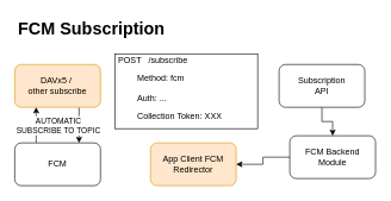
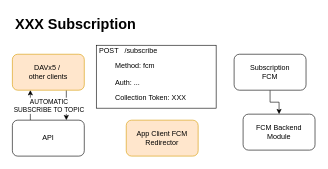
  <mxCell id="0" />
  <mxCell id="1" parent="0" />
- <mxCell id="2" value="&lt;h1&gt;FCM Subscription&lt;br&gt;&lt;/h1&gt;" style="text;html=1;strokeColor=none;fillColor=none;spacing=5;spacingTop=-20;whiteSpace=wrap;overflow=hidden;rounded=0;" vertex="1" parent="1"><mxGeometry x="20" y="20" width="310" height="40" as="geometry" /></mxCell>
+ <mxCell id="2" value="&lt;h1&gt;XXX Subscription&lt;br&gt;&lt;/h1&gt;" style="text;html=1;strokeColor=none;fillColor=none;spacing=5;spacingTop=-20;whiteSpace=wrap;overflow=hidden;rounded=0;" vertex="1" parent="1"><mxGeometry x="20" y="20" width="310" height="40" as="geometry" /></mxCell>
  <mxCell id="3" value="App Client FCM&lt;br&gt;Redirector" style="rounded=1;whiteSpace=wrap;html=1;fillColor=#ffe6cc;strokeColor=#d79b00;" vertex="1" parent="1"><mxGeometry x="210" y="200" width="120" height="60" as="geometry" /></mxCell>
  <mxCell id="4" style="edgeStyle=orthogonalEdgeStyle;rounded=0;orthogonalLoop=1;jettySize=auto;html=1;exitX=0.5;exitY=1;exitDx=0;exitDy=0;entryX=0.5;entryY=0;entryDx=0;entryDy=0;" edge="1" parent="1" source="5" target="10"><mxGeometry relative="1" as="geometry" /></mxCell>
- <mxCell id="5" value="Subscription&lt;br&gt;API" style="rounded=1;whiteSpace=wrap;html=1;" vertex="1" parent="1"><mxGeometry x="390" y="90" width="120" height="60" as="geometry" /></mxCell>
+ <mxCell id="5" value="Subscription&lt;br&gt;FCM" style="rounded=1;whiteSpace=wrap;html=1;" vertex="1" parent="1"><mxGeometry x="390" y="90" width="120" height="60" as="geometry" /></mxCell>
  <mxCell id="6" style="edgeStyle=orthogonalEdgeStyle;rounded=0;orthogonalLoop=1;jettySize=auto;html=1;exitX=0.75;exitY=1;exitDx=0;exitDy=0;entryX=0.75;entryY=0;entryDx=0;entryDy=0;" edge="1" parent="1" source="7" target="14"><mxGeometry relative="1" as="geometry" /></mxCell>
- <mxCell id="7" value="&lt;div&gt;DAVx5 /&amp;nbsp;&lt;/div&gt;&lt;div&gt;other subscribe&lt;/div&gt;" style="rounded=1;whiteSpace=wrap;html=1;fillColor=#ffe6cc;strokeColor=#d79b00;" vertex="1" parent="1"><mxGeometry x="20" y="90" width="120" height="60" as="geometry" /></mxCell>
+ <mxCell id="7" value="&lt;div&gt;DAVx5 /&amp;nbsp;&lt;/div&gt;&lt;div&gt;other clients&lt;/div&gt;" style="rounded=1;whiteSpace=wrap;html=1;fillColor=#ffe6cc;strokeColor=#d79b00;" vertex="1" parent="1"><mxGeometry x="20" y="90" width="120" height="60" as="geometry" /></mxCell>
  <mxCell id="8" value="&lt;p&gt;POST &amp;nbsp; /subscribe&amp;nbsp;&lt;/p&gt;&lt;p&gt;&lt;span style=&quot;white-space: pre;&quot;&gt;&#09;&lt;/span&gt;Method: fcm &lt;br&gt;&lt;/p&gt;&lt;p&gt;&lt;span style=&quot;white-space: pre;&quot;&gt;&#09;&lt;/span&gt;Auth: ...&lt;/p&gt;&lt;p&gt;&lt;span style=&quot;white-space: pre;&quot;&gt;&#09;Collection Token&lt;/span&gt;: XXX&lt;/p&gt;" style="text;html=1;strokeColor=default;fillColor=default;spacing=5;spacingTop=-20;whiteSpace=wrap;overflow=hidden;rounded=0;" vertex="1" parent="1"><mxGeometry x="160" y="75" width="200" height="105" as="geometry" /></mxCell>
- <mxCell id="9" style="edgeStyle=orthogonalEdgeStyle;rounded=0;orthogonalLoop=1;jettySize=auto;html=1;exitX=0;exitY=0.5;exitDx=0;exitDy=0;entryX=1;entryY=0.5;entryDx=0;entryDy=0;" edge="1" parent="1" source="10" target="3"><mxGeometry relative="1" as="geometry" /></mxCell>
  <mxCell id="10" value="&lt;div&gt;FCM Backend&lt;/div&gt;&lt;div&gt;Module&lt;/div&gt;" style="rounded=1;whiteSpace=wrap;html=1;" vertex="1" parent="1"><mxGeometry x="405" y="190" width="120" height="60" as="geometry" /></mxCell>
  <mxCell id="11" style="edgeStyle=orthogonalEdgeStyle;rounded=0;orthogonalLoop=1;jettySize=auto;html=1;exitX=0.25;exitY=0;exitDx=0;exitDy=0;entryX=0.25;entryY=1;entryDx=0;entryDy=0;" edge="1" parent="1" source="14" target="7"><mxGeometry relative="1" as="geometry" /></mxCell>
  <mxCell id="12" value="Text" style="edgeLabel;html=1;align=center;verticalAlign=middle;resizable=0;points=[];" vertex="1" connectable="0" parent="11"><mxGeometry x="0.009" y="-1" relative="1" as="geometry"><mxPoint as="offset" /></mxGeometry></mxCell>
  <mxCell id="13" value="AUTOMATIC&lt;br&gt;&lt;div&gt;SUBSCRIBE TO TOPIC&lt;/div&gt;" style="edgeLabel;html=1;align=center;verticalAlign=middle;resizable=0;points=[];" vertex="1" connectable="0" parent="11"><mxGeometry x="0.009" y="-5" relative="1" as="geometry"><mxPoint x="25" as="offset" /></mxGeometry></mxCell>
- <mxCell id="14" value="FCM" style="rounded=1;whiteSpace=wrap;html=1;" vertex="1" parent="1"><mxGeometry x="20" y="200" width="120" height="60" as="geometry" /></mxCell>
+ <mxCell id="14" value="API" style="rounded=1;whiteSpace=wrap;html=1;" vertex="1" parent="1"><mxGeometry x="20" y="200" width="120" height="60" as="geometry" /></mxCell>
